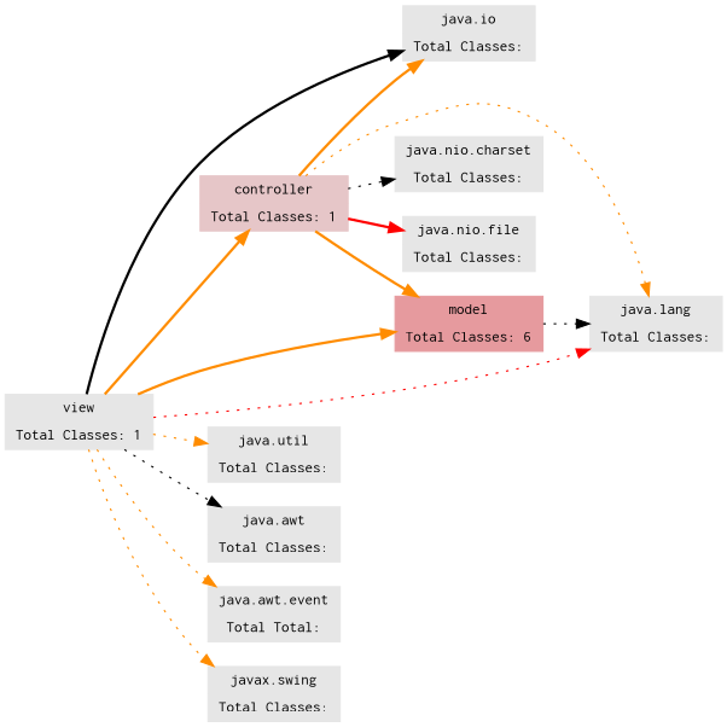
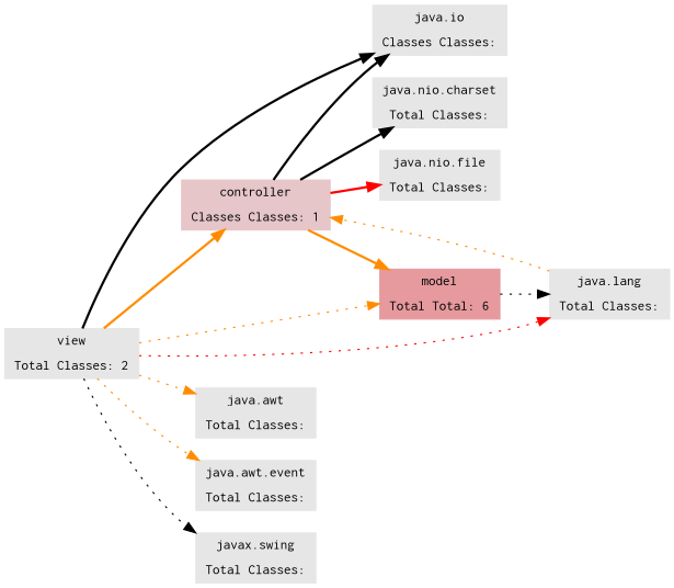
  digraph {
    rankdir=LR
    node [color=".99 0.0 .9" fontname=Courier fontsize=12 shape=record style=filled]
    edge [color=darkorange style=dotted]
-   n1 [color=".99 0.14 .9" label="controller | Total Classes: 1"]
-   n2 [label="java.io | Total Classes: "]
+   n1 [color=".99 0.14 .9" label="controller | Classes Classes: 1"]
+   n2 [label="java.io | Classes Classes: "]
    n3 [label="java.lang | Total Classes: "]
    n4 [label="java.nio.charset | Total Classes: "]
    n5 [label="java.nio.file | Total Classes: "]
-   n6 [color=".99 0.33 .9" label="model | Total Classes: 6"]
-   n7 [label="java.util | Total Classes: "]
+   n6 [color=".99 0.33 .9" label="model | Total Total: 6"]
    n8 [label="java.awt | Total Classes: "]
-   n9 [label="java.awt.event | Total Total: "]
+   n9 [label="java.awt.event | Total Classes: "]
    n10 [label="javax.swing | Total Classes: "]
-   n11 [color=".99 0 .9" label="view | Total Classes: 1"]
-   n1 -> n2 [style=bold]
-   n1 -> n3
-   n1 -> n4 [color=black]
+   n11 [color=".99 0 .9" label="view | Total Classes: 2"]
+   n1 -> n2 [color=black style=bold]
+   n3 -> n1
+   n1 -> n4 [color=black style=bold]
    n1 -> n5 [color=red style=bold]
    n1 -> n6 [style=bold]
    n6 -> n3 [color=black]
    n11 -> n1 [style=bold]
    n11 -> n2 [color=black style=bold]
    n11 -> n3 [color=red]
-   n11 -> n6 [style=bold]
-   n11 -> n7
-   n11 -> n8 [color=black]
+   n11 -> n6
+   n11 -> n8
    n11 -> n9
-   n11 -> n10
+   n11 -> n10 [color=black]
  }
